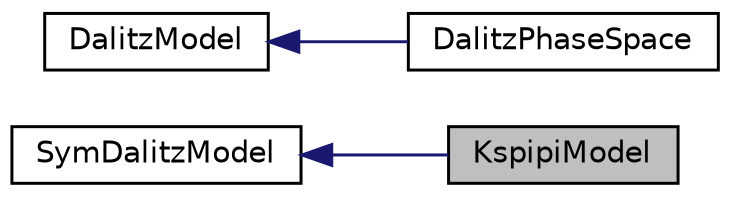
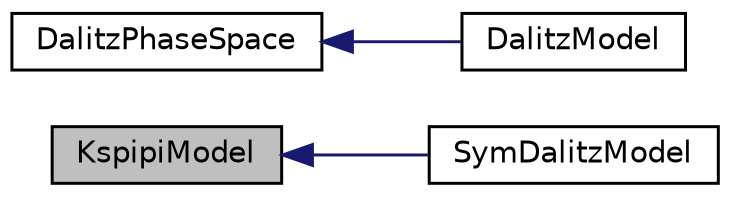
  digraph {
    rankdir=LR
    node [color=black fillcolor=white fontname=Helvetica fontsize=10 shape=record style=filled]
    edge [color=midnightblue dir=back fontname=Helvetica fontsize=10 labelfontname=Helvetica labelfontsize=10 style=solid]
    n1 [fillcolor=grey75 fontcolor=black height=0.2 label=KspipiModel width=0.4]
    n2 [height=0.2 label=SymDalitzModel width=0.4]
    n3 [height=0.2 label=DalitzModel width=0.4]
    n4 [height=0.2 label=DalitzPhaseSpace width=0.4]
-   n2 -> n1
-   n3 -> n4
+   n1 -> n2
+   n4 -> n3
  }
